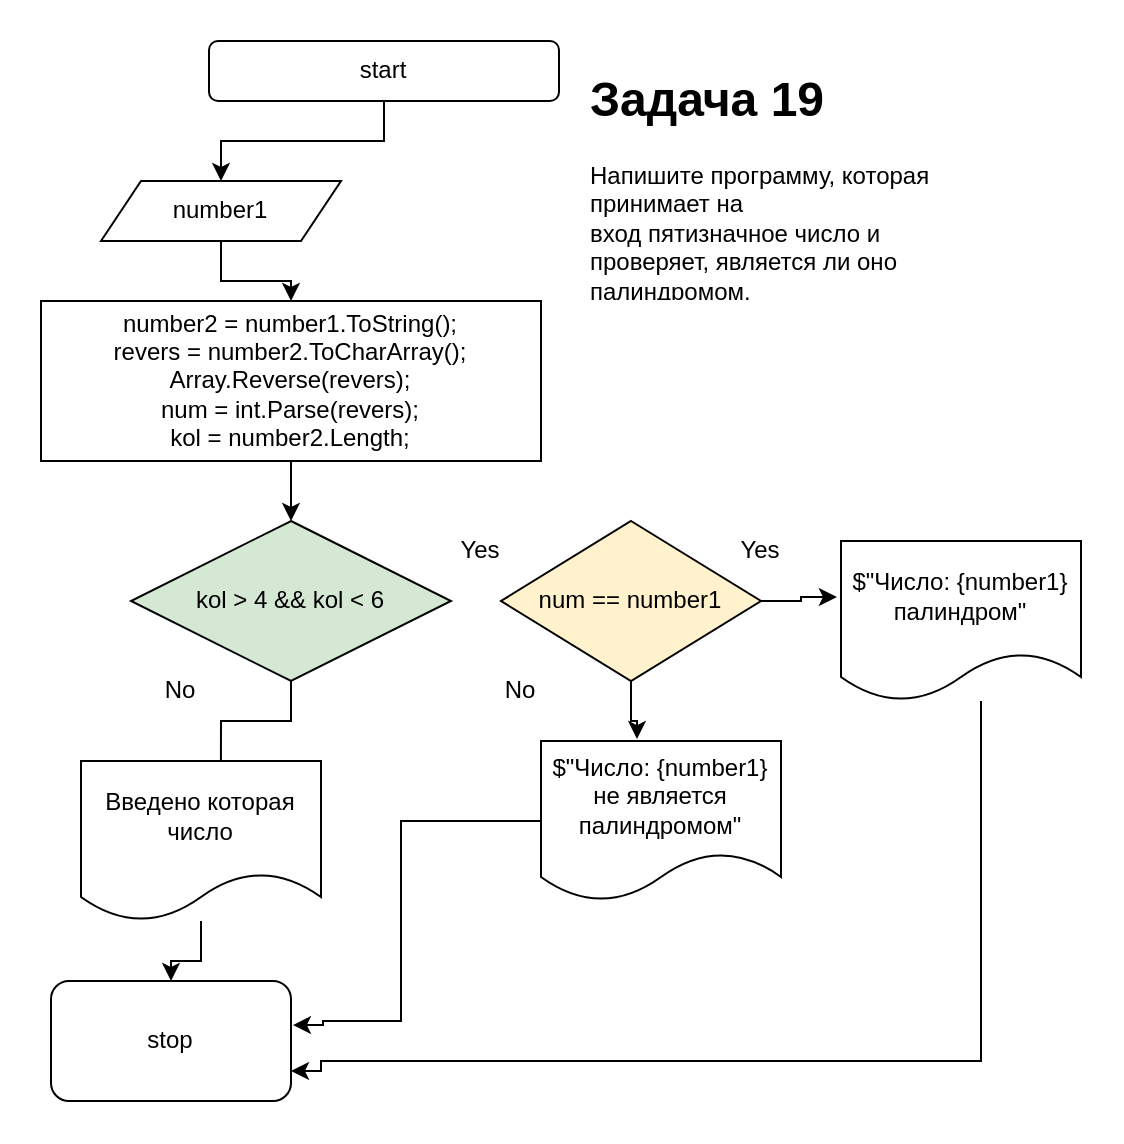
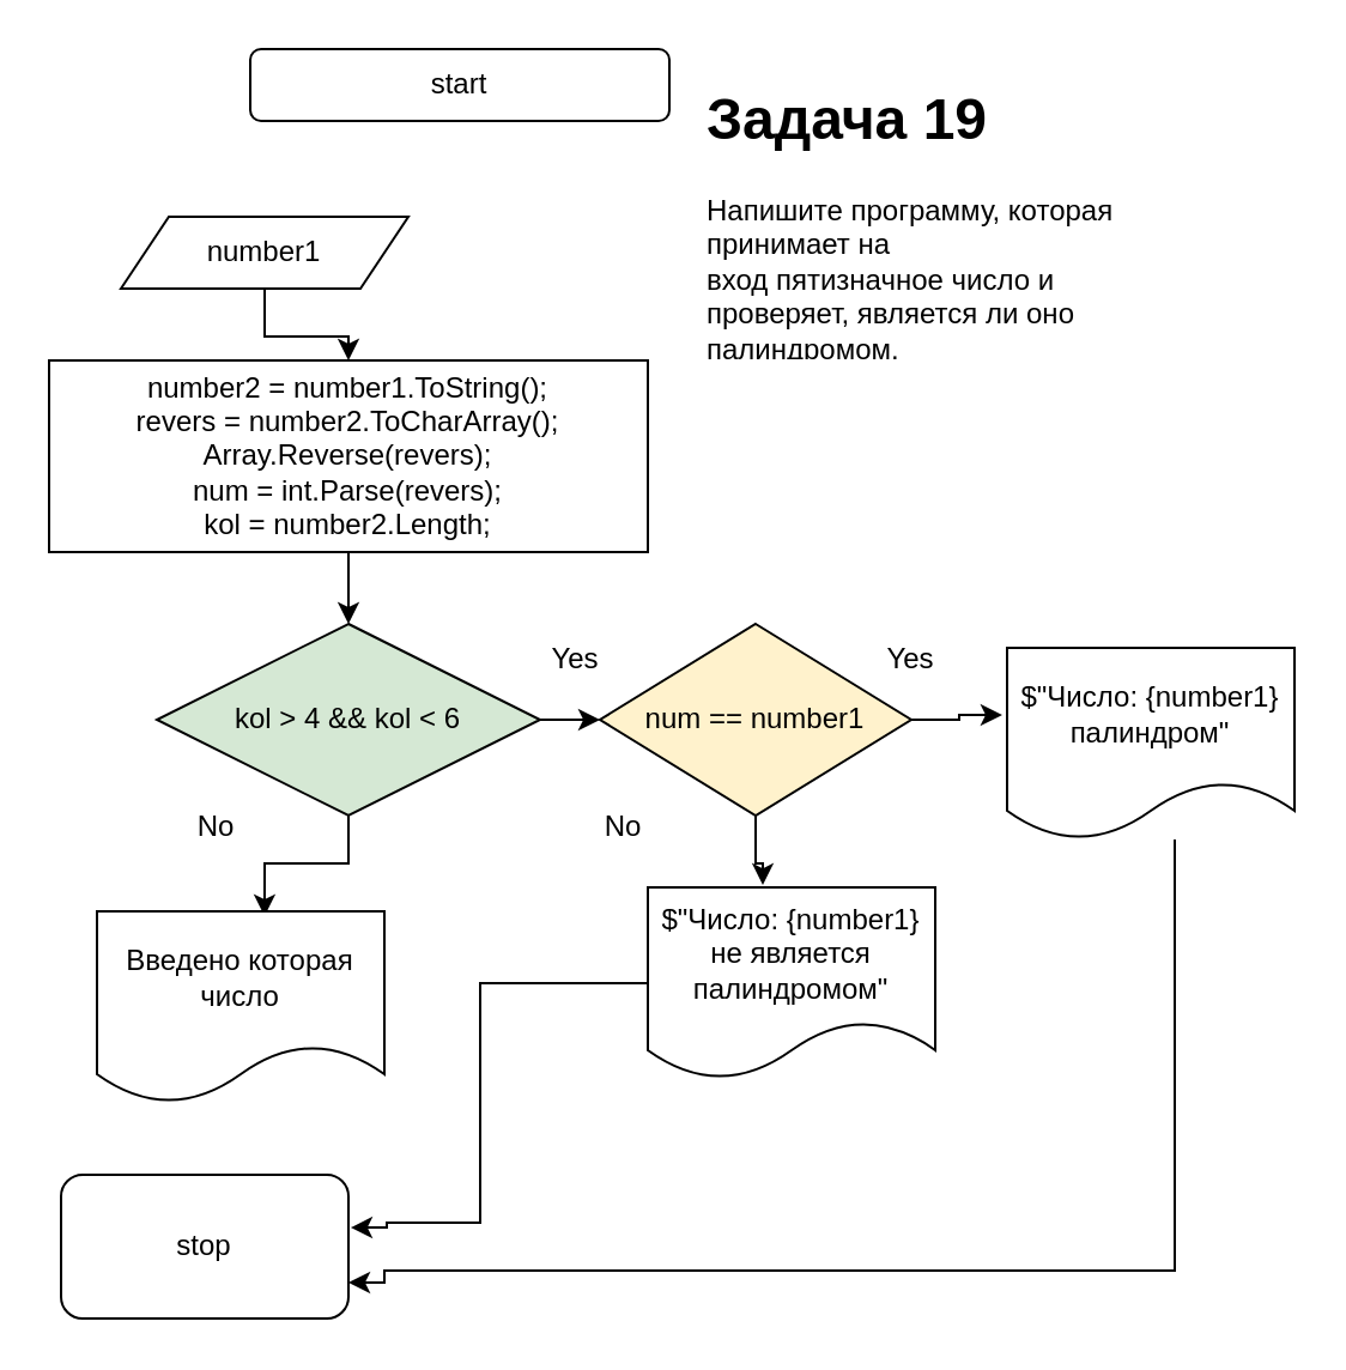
  <mxCell id="0" />
  <mxCell id="1" parent="0" />
- <mxCell id="2" style="edgeStyle=orthogonalEdgeStyle;rounded=0;orthogonalLoop=1;jettySize=auto;html=1;" edge="1" parent="1" source="3" target="5"><mxGeometry relative="1" as="geometry" /></mxCell>
  <mxCell id="3" value="start" style="rounded=1;whiteSpace=wrap;html=1;" vertex="1" parent="1"><mxGeometry x="104" y="20" width="175" height="30" as="geometry" /></mxCell>
  <mxCell id="4" style="edgeStyle=orthogonalEdgeStyle;rounded=0;orthogonalLoop=1;jettySize=auto;html=1;" edge="1" parent="1" source="5" target="7"><mxGeometry relative="1" as="geometry" /></mxCell>
  <mxCell id="5" value="number1" style="shape=parallelogram;perimeter=parallelogramPerimeter;whiteSpace=wrap;html=1;fixedSize=1;" vertex="1" parent="1"><mxGeometry x="50" y="90" width="120" height="30" as="geometry" /></mxCell>
  <mxCell id="6" style="edgeStyle=orthogonalEdgeStyle;rounded=0;orthogonalLoop=1;jettySize=auto;html=1;entryX=0.5;entryY=0;entryDx=0;entryDy=0;" edge="1" parent="1" source="7" target="10"><mxGeometry relative="1" as="geometry" /></mxCell>
  <mxCell id="7" value="&lt;div&gt;number2 = number1.ToString();&lt;/div&gt;&lt;div&gt;revers = number2.ToCharArray();&lt;/div&gt;&lt;div&gt;Array.Reverse(revers);&lt;/div&gt;&lt;div&gt;num = int.Parse(revers);&lt;/div&gt;&lt;div&gt;kol = number2.Length;&lt;/div&gt;" style="rounded=0;whiteSpace=wrap;html=1;" vertex="1" parent="1"><mxGeometry x="20" y="150" width="250" height="80" as="geometry" /></mxCell>
- <mxCell id="8" style="edgeStyle=orthogonalEdgeStyle;rounded=0;orthogonalLoop=1;jettySize=auto;html=1;entryX=0.583;entryY=0.025;entryDx=0;entryDy=0;entryPerimeter=0;endArrow=none;" edge="1" parent="1" source="10" target="12"><mxGeometry relative="1" as="geometry" /></mxCell>
+ <mxCell id="8" style="edgeStyle=orthogonalEdgeStyle;rounded=0;orthogonalLoop=1;jettySize=auto;html=1;entryX=0.583;entryY=0.025;entryDx=0;entryDy=0;entryPerimeter=0;" edge="1" parent="1" source="10" target="12"><mxGeometry relative="1" as="geometry" /></mxCell>
+ <mxCell id="9" style="edgeStyle=orthogonalEdgeStyle;rounded=0;orthogonalLoop=1;jettySize=auto;html=1;entryX=0;entryY=0.5;entryDx=0;entryDy=0;" edge="1" parent="1" source="10" target="16"><mxGeometry relative="1" as="geometry" /></mxCell>
  <mxCell id="10" value="kol &amp;gt; 4 &amp;amp;&amp;amp; kol &amp;lt; 6" style="rhombus;whiteSpace=wrap;html=1;fillColor=#d5e8d4;" vertex="1" parent="1"><mxGeometry x="65" y="260" width="160" height="80" as="geometry" /></mxCell>
- <mxCell id="11" style="edgeStyle=orthogonalEdgeStyle;rounded=0;orthogonalLoop=1;jettySize=auto;html=1;" edge="1" parent="1" source="12" target="25"><mxGeometry relative="1" as="geometry" /></mxCell>
  <mxCell id="12" value="Введено которая число" style="shape=document;whiteSpace=wrap;html=1;boundedLbl=1;" vertex="1" parent="1"><mxGeometry x="40" y="380" width="120" height="80" as="geometry" /></mxCell>
  <mxCell id="13" value="No" style="text;html=1;strokeColor=none;fillColor=none;align=center;verticalAlign=middle;whiteSpace=wrap;rounded=0;" vertex="1" parent="1"><mxGeometry x="60" y="330" width="60" height="30" as="geometry" /></mxCell>
  <mxCell id="14" style="edgeStyle=orthogonalEdgeStyle;rounded=0;orthogonalLoop=1;jettySize=auto;html=1;entryX=-0.017;entryY=0.35;entryDx=0;entryDy=0;entryPerimeter=0;" edge="1" parent="1" source="16" target="21"><mxGeometry relative="1" as="geometry" /></mxCell>
  <mxCell id="15" style="edgeStyle=orthogonalEdgeStyle;rounded=0;orthogonalLoop=1;jettySize=auto;html=1;entryX=0.4;entryY=-0.012;entryDx=0;entryDy=0;entryPerimeter=0;" edge="1" parent="1" source="16" target="19"><mxGeometry relative="1" as="geometry" /></mxCell>
  <mxCell id="16" value="num == number1" style="rhombus;whiteSpace=wrap;html=1;fillColor=#fff2cc;" vertex="1" parent="1"><mxGeometry x="250" y="260" width="130" height="80" as="geometry" /></mxCell>
  <mxCell id="17" value="Yes" style="text;html=1;strokeColor=none;fillColor=none;align=center;verticalAlign=middle;whiteSpace=wrap;rounded=0;" vertex="1" parent="1"><mxGeometry x="210" y="260" width="60" height="30" as="geometry" /></mxCell>
  <mxCell id="18" style="edgeStyle=orthogonalEdgeStyle;rounded=0;orthogonalLoop=1;jettySize=auto;html=1;entryX=1.008;entryY=0.367;entryDx=0;entryDy=0;entryPerimeter=0;" edge="1" parent="1" source="19" target="25"><mxGeometry relative="1" as="geometry"><mxPoint x="190" y="510" as="targetPoint" /><Array as="points"><mxPoint x="200" y="410" /><mxPoint x="200" y="510" /><mxPoint x="161" y="510" /></Array></mxGeometry></mxCell>
  <mxCell id="19" value="$&quot;Число: {number1} не является палиндромом&quot;" style="shape=document;whiteSpace=wrap;html=1;boundedLbl=1;" vertex="1" parent="1"><mxGeometry x="270" y="370" width="120" height="80" as="geometry" /></mxCell>
  <mxCell id="20" style="edgeStyle=orthogonalEdgeStyle;rounded=0;orthogonalLoop=1;jettySize=auto;html=1;entryX=1;entryY=0.75;entryDx=0;entryDy=0;" edge="1" parent="1" source="21" target="25"><mxGeometry relative="1" as="geometry"><mxPoint x="480" y="530" as="targetPoint" /><Array as="points"><mxPoint x="490" y="530" /><mxPoint x="160" y="530" /></Array></mxGeometry></mxCell>
  <mxCell id="21" value="$&quot;Число: {number1} палиндром&quot;" style="shape=document;whiteSpace=wrap;html=1;boundedLbl=1;" vertex="1" parent="1"><mxGeometry x="420" y="270" width="120" height="80" as="geometry" /></mxCell>
  <mxCell id="22" value="Yes" style="text;html=1;strokeColor=none;fillColor=none;align=center;verticalAlign=middle;whiteSpace=wrap;rounded=0;" vertex="1" parent="1"><mxGeometry x="350" y="260" width="60" height="30" as="geometry" /></mxCell>
  <mxCell id="23" value="No" style="text;html=1;strokeColor=none;fillColor=none;align=center;verticalAlign=middle;whiteSpace=wrap;rounded=0;" vertex="1" parent="1"><mxGeometry x="230" y="330" width="60" height="30" as="geometry" /></mxCell>
  <mxCell id="24" value="&lt;h1&gt;Задача 19&lt;/h1&gt;&lt;p&gt;Напишите программу, которая принимает на &lt;br/&gt;вход пятизначное число и проверяет, является ли оно &lt;br/&gt;палиндромом.&amp;nbsp;&lt;br&gt;&lt;/p&gt;" style="text;html=1;strokeColor=none;fillColor=none;spacing=5;spacingTop=-20;whiteSpace=wrap;overflow=hidden;rounded=0;" vertex="1" parent="1"><mxGeometry x="290" y="30" width="190" height="120" as="geometry" /></mxCell>
  <mxCell id="25" value="stop" style="rounded=1;whiteSpace=wrap;html=1;" vertex="1" parent="1"><mxGeometry x="25" y="490" width="120" height="60" as="geometry" /></mxCell>
